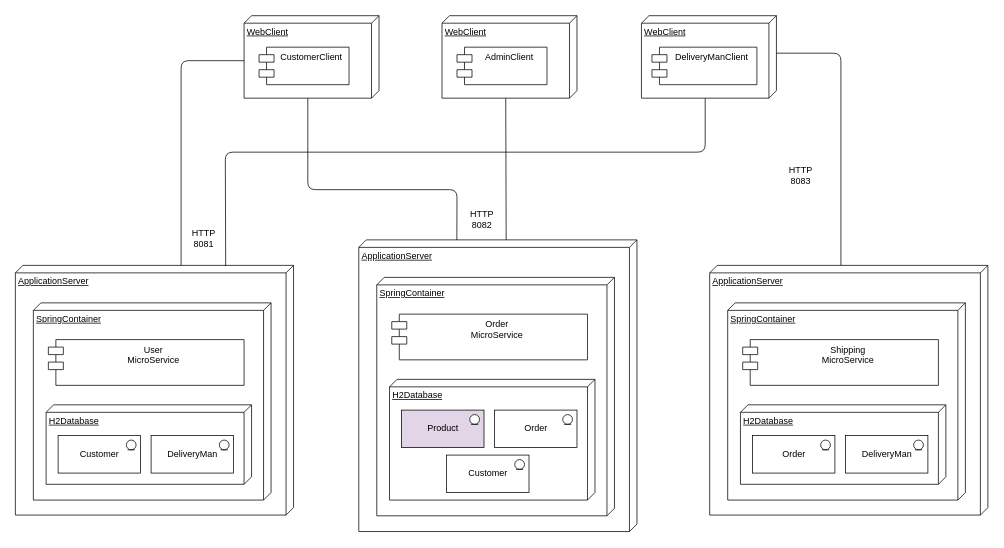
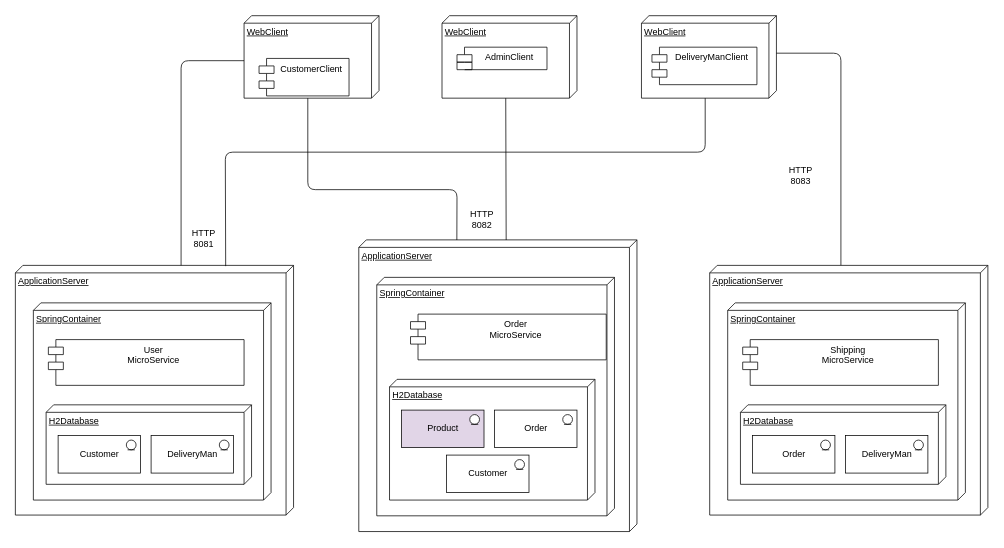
  <mxCell id="0" />
  <mxCell id="1" parent="0" />
  <mxCell id="2" value="WebClient" style="verticalAlign=top;align=left;spacingTop=8;spacingLeft=2;spacingRight=12;shape=cube;size=10;direction=south;fontStyle=4;html=1;" parent="1" vertex="1"><mxGeometry x="325" y="20" width="180" height="110" as="geometry" /></mxCell>
- <mxCell id="3" value="CustomerClient" style="shape=module;align=left;spacingLeft=20;align=center;verticalAlign=top;" parent="1" vertex="1"><mxGeometry x="345" y="62" width="120" height="50" as="geometry" /></mxCell>
+ <mxCell id="3" value="CustomerClient" style="shape=module;align=left;spacingLeft=20;align=center;verticalAlign=top;" parent="1" vertex="1"><mxGeometry x="345" y="77" width="120" height="50" as="geometry" /></mxCell>
  <mxCell id="4" value="ApplicationServer" style="verticalAlign=top;align=left;spacingTop=8;spacingLeft=2;spacingRight=12;shape=cube;size=10;direction=south;fontStyle=4;html=1;" parent="1" vertex="1"><mxGeometry x="20" y="353" width="371" height="333" as="geometry" /></mxCell>
  <mxCell id="5" value="SpringContainer" style="verticalAlign=top;align=left;spacingTop=8;spacingLeft=2;spacingRight=12;shape=cube;size=10;direction=south;fontStyle=4;html=1;" parent="1" vertex="1"><mxGeometry x="44" y="403" width="317" height="263" as="geometry" /></mxCell>
  <mxCell id="6" value="User&#10;MicroService" style="shape=module;align=left;spacingLeft=20;align=center;verticalAlign=top;" parent="1" vertex="1"><mxGeometry x="64" y="452" width="261" height="61" as="geometry" /></mxCell>
  <mxCell id="7" value="WebClient" style="verticalAlign=top;align=left;spacingTop=8;spacingLeft=2;spacingRight=12;shape=cube;size=10;direction=south;fontStyle=4;html=1;" parent="1" vertex="1"><mxGeometry x="589" y="20" width="180" height="110" as="geometry" /></mxCell>
- <mxCell id="8" value="AdminClient" style="shape=module;align=left;spacingLeft=20;align=center;verticalAlign=top;" parent="1" vertex="1"><mxGeometry x="609" y="62" width="120" height="50" as="geometry" /></mxCell>
+ <mxCell id="8" value="AdminClient" style="shape=module;align=left;spacingLeft=20;align=center;verticalAlign=top;" parent="1" vertex="1"><mxGeometry x="609" y="62" width="120" height="30" as="geometry" /></mxCell>
  <mxCell id="9" value="WebClient" style="verticalAlign=top;align=left;spacingTop=8;spacingLeft=2;spacingRight=12;shape=cube;size=10;direction=south;fontStyle=4;html=1;" parent="1" vertex="1"><mxGeometry x="855" y="20" width="180" height="110" as="geometry" /></mxCell>
  <mxCell id="10" value="DeliveryManClient" style="shape=module;align=left;spacingLeft=20;align=center;verticalAlign=top;" parent="1" vertex="1"><mxGeometry x="869" y="62" width="140" height="50" as="geometry" /></mxCell>
  <mxCell id="11" value="" style="endArrow=none;html=1;exitX=0;exitY=0;exitDx=0;exitDy=150;exitPerimeter=0;entryX=0;entryY=0;entryDx=60;entryDy=180;entryPerimeter=0;" parent="1" source="4" target="2" edge="1"><mxGeometry width="50" height="50" relative="1" as="geometry"><mxPoint x="271" y="242" as="sourcePoint" /><mxPoint x="321" y="192" as="targetPoint" /><Array as="points"><mxPoint x="241" y="80" /></Array></mxGeometry></mxCell>
  <mxCell id="12" value="" style="endArrow=none;html=1;entryX=0;entryY=0;entryDx=110;entryDy=95;entryPerimeter=0;" parent="1" target="7" edge="1"><mxGeometry width="50" height="50" relative="1" as="geometry"><mxPoint x="674.68" y="353" as="sourcePoint" /><mxPoint x="691" y="172" as="targetPoint" /></mxGeometry></mxCell>
  <mxCell id="13" value="" style="endArrow=none;html=1;exitX=0;exitY=0;exitDx=50;exitDy=0;exitPerimeter=0;entryX=0;entryY=0;entryDx=0;entryDy=150;entryPerimeter=0;" parent="1" source="9" edge="1"><mxGeometry width="50" height="50" relative="1" as="geometry"><mxPoint x="1091" y="132" as="sourcePoint" /><mxPoint x="1121" y="353" as="targetPoint" /><Array as="points"><mxPoint x="1121" y="70" /></Array></mxGeometry></mxCell>
  <mxCell id="14" value="" style="endArrow=none;html=1;exitX=0;exitY=0;exitDx=110;exitDy=95;exitPerimeter=0;entryX=-0.002;entryY=0.714;entryDx=0;entryDy=0;entryPerimeter=0;" parent="1" source="2" edge="1"><mxGeometry width="50" height="50" relative="1" as="geometry"><mxPoint x="431" y="232" as="sourcePoint" /><mxPoint x="608.66" y="352.58" as="targetPoint" /><Array as="points"><mxPoint x="410" y="252" /><mxPoint x="609" y="252" /></Array></mxGeometry></mxCell>
  <mxCell id="15" value="" style="endArrow=none;html=1;entryX=0;entryY=0;entryDx=110;entryDy=95;entryPerimeter=0;exitX=0.003;exitY=0.244;exitDx=0;exitDy=0;exitPerimeter=0;" parent="1" source="4" target="9" edge="1"><mxGeometry width="50" height="50" relative="1" as="geometry"><mxPoint x="241" y="202" as="sourcePoint" /><mxPoint x="881" y="192" as="targetPoint" /><Array as="points"><mxPoint x="300" y="202" /><mxPoint x="940" y="202" /></Array></mxGeometry></mxCell>
  <mxCell id="16" value="HTTP&lt;br&gt;8081" style="text;html=1;align=center;verticalAlign=middle;resizable=0;points=[];autosize=1;" parent="1" vertex="1"><mxGeometry x="246" y="302" width="50" height="30" as="geometry" /></mxCell>
  <mxCell id="17" value="HTTP&lt;br&gt;8083" style="text;html=1;align=center;verticalAlign=middle;resizable=0;points=[];autosize=1;" parent="1" vertex="1"><mxGeometry x="1046" y="217" width="41" height="32" as="geometry" /></mxCell>
  <mxCell id="18" value="H2Database" style="verticalAlign=top;align=left;spacingTop=8;spacingLeft=2;spacingRight=12;shape=cube;size=10;direction=south;fontStyle=4;html=1;" parent="1" vertex="1"><mxGeometry x="61" y="539" width="274" height="106" as="geometry" /></mxCell>
  <mxCell id="19" value="Customer" style="html=1;" parent="1" vertex="1"><mxGeometry x="77" y="580" width="110" height="50" as="geometry" /></mxCell>
  <mxCell id="20" value="" style="ellipse;shape=umlEntity;whiteSpace=wrap;html=1;" parent="1" vertex="1"><mxGeometry x="168" y="586" width="13" height="13" as="geometry" /></mxCell>
  <mxCell id="21" value="DeliveryMan" style="html=1;" parent="1" vertex="1"><mxGeometry x="201" y="580" width="110" height="50" as="geometry" /></mxCell>
  <mxCell id="22" value="" style="ellipse;shape=umlEntity;whiteSpace=wrap;html=1;" parent="1" vertex="1"><mxGeometry x="292" y="586" width="13" height="13" as="geometry" /></mxCell>
  <mxCell id="23" value="ApplicationServer" style="verticalAlign=top;align=left;spacingTop=8;spacingLeft=2;spacingRight=12;shape=cube;size=10;direction=south;fontStyle=4;html=1;" parent="1" vertex="1"><mxGeometry x="478" y="319" width="371" height="389" as="geometry" /></mxCell>
  <mxCell id="24" value="SpringContainer" style="verticalAlign=top;align=left;spacingTop=8;spacingLeft=2;spacingRight=12;shape=cube;size=10;direction=south;fontStyle=4;html=1;" parent="1" vertex="1"><mxGeometry x="502" y="369" width="317" height="318" as="geometry" /></mxCell>
- <mxCell id="25" value="Order&#10;MicroService" style="shape=module;align=left;spacingLeft=20;align=center;verticalAlign=top;" parent="1" vertex="1"><mxGeometry x="522" y="418" width="261" height="61" as="geometry" /></mxCell>
+ <mxCell id="25" value="Order&#10;MicroService" style="shape=module;align=left;spacingLeft=20;align=center;verticalAlign=top;" parent="1" vertex="1"><mxGeometry x="547" y="418" width="261" height="61" as="geometry" /></mxCell>
  <mxCell id="26" value="H2Database" style="verticalAlign=top;align=left;spacingTop=8;spacingLeft=2;spacingRight=12;shape=cube;size=10;direction=south;fontStyle=4;html=1;" parent="1" vertex="1"><mxGeometry x="519" y="505" width="274" height="161" as="geometry" /></mxCell>
  <mxCell id="27" value="Product" style="html=1;fillColor=#e1d5e7;" parent="1" vertex="1"><mxGeometry x="535" y="546" width="110" height="50" as="geometry" /></mxCell>
  <mxCell id="28" value="" style="ellipse;shape=umlEntity;whiteSpace=wrap;html=1;" parent="1" vertex="1"><mxGeometry x="626" y="552" width="13" height="13" as="geometry" /></mxCell>
  <mxCell id="29" value="Order" style="html=1;" parent="1" vertex="1"><mxGeometry x="659" y="546" width="110" height="50" as="geometry" /></mxCell>
  <mxCell id="30" value="" style="ellipse;shape=umlEntity;whiteSpace=wrap;html=1;" parent="1" vertex="1"><mxGeometry x="750" y="552" width="13" height="13" as="geometry" /></mxCell>
  <mxCell id="31" value="Customer" style="html=1;" parent="1" vertex="1"><mxGeometry x="595" y="606" width="110" height="50" as="geometry" /></mxCell>
  <mxCell id="32" value="" style="ellipse;shape=umlEntity;whiteSpace=wrap;html=1;" parent="1" vertex="1"><mxGeometry x="686" y="612" width="13" height="13" as="geometry" /></mxCell>
  <mxCell id="33" value="HTTP&lt;br&gt;8082" style="text;html=1;align=center;verticalAlign=middle;resizable=0;points=[];autosize=1;" parent="1" vertex="1"><mxGeometry x="621" y="276" width="41" height="32" as="geometry" /></mxCell>
  <mxCell id="34" value="ApplicationServer" style="verticalAlign=top;align=left;spacingTop=8;spacingLeft=2;spacingRight=12;shape=cube;size=10;direction=south;fontStyle=4;html=1;" parent="1" vertex="1"><mxGeometry x="946" y="353" width="371" height="333" as="geometry" /></mxCell>
  <mxCell id="35" value="SpringContainer" style="verticalAlign=top;align=left;spacingTop=8;spacingLeft=2;spacingRight=12;shape=cube;size=10;direction=south;fontStyle=4;html=1;" parent="1" vertex="1"><mxGeometry x="970" y="403" width="317" height="263" as="geometry" /></mxCell>
  <mxCell id="36" value="Shipping&#10;MicroService" style="shape=module;align=left;spacingLeft=20;align=center;verticalAlign=top;" parent="1" vertex="1"><mxGeometry x="990" y="452" width="261" height="61" as="geometry" /></mxCell>
  <mxCell id="37" value="H2Database" style="verticalAlign=top;align=left;spacingTop=8;spacingLeft=2;spacingRight=12;shape=cube;size=10;direction=south;fontStyle=4;html=1;" parent="1" vertex="1"><mxGeometry x="987" y="539" width="274" height="106" as="geometry" /></mxCell>
  <mxCell id="38" value="Order" style="html=1;" parent="1" vertex="1"><mxGeometry x="1003" y="580" width="110" height="50" as="geometry" /></mxCell>
  <mxCell id="39" value="" style="ellipse;shape=umlEntity;whiteSpace=wrap;html=1;" parent="1" vertex="1"><mxGeometry x="1094" y="586" width="13" height="13" as="geometry" /></mxCell>
  <mxCell id="40" value="DeliveryMan" style="html=1;" parent="1" vertex="1"><mxGeometry x="1127" y="580" width="110" height="50" as="geometry" /></mxCell>
  <mxCell id="41" value="" style="ellipse;shape=umlEntity;whiteSpace=wrap;html=1;" parent="1" vertex="1"><mxGeometry x="1218" y="586" width="13" height="13" as="geometry" /></mxCell>
